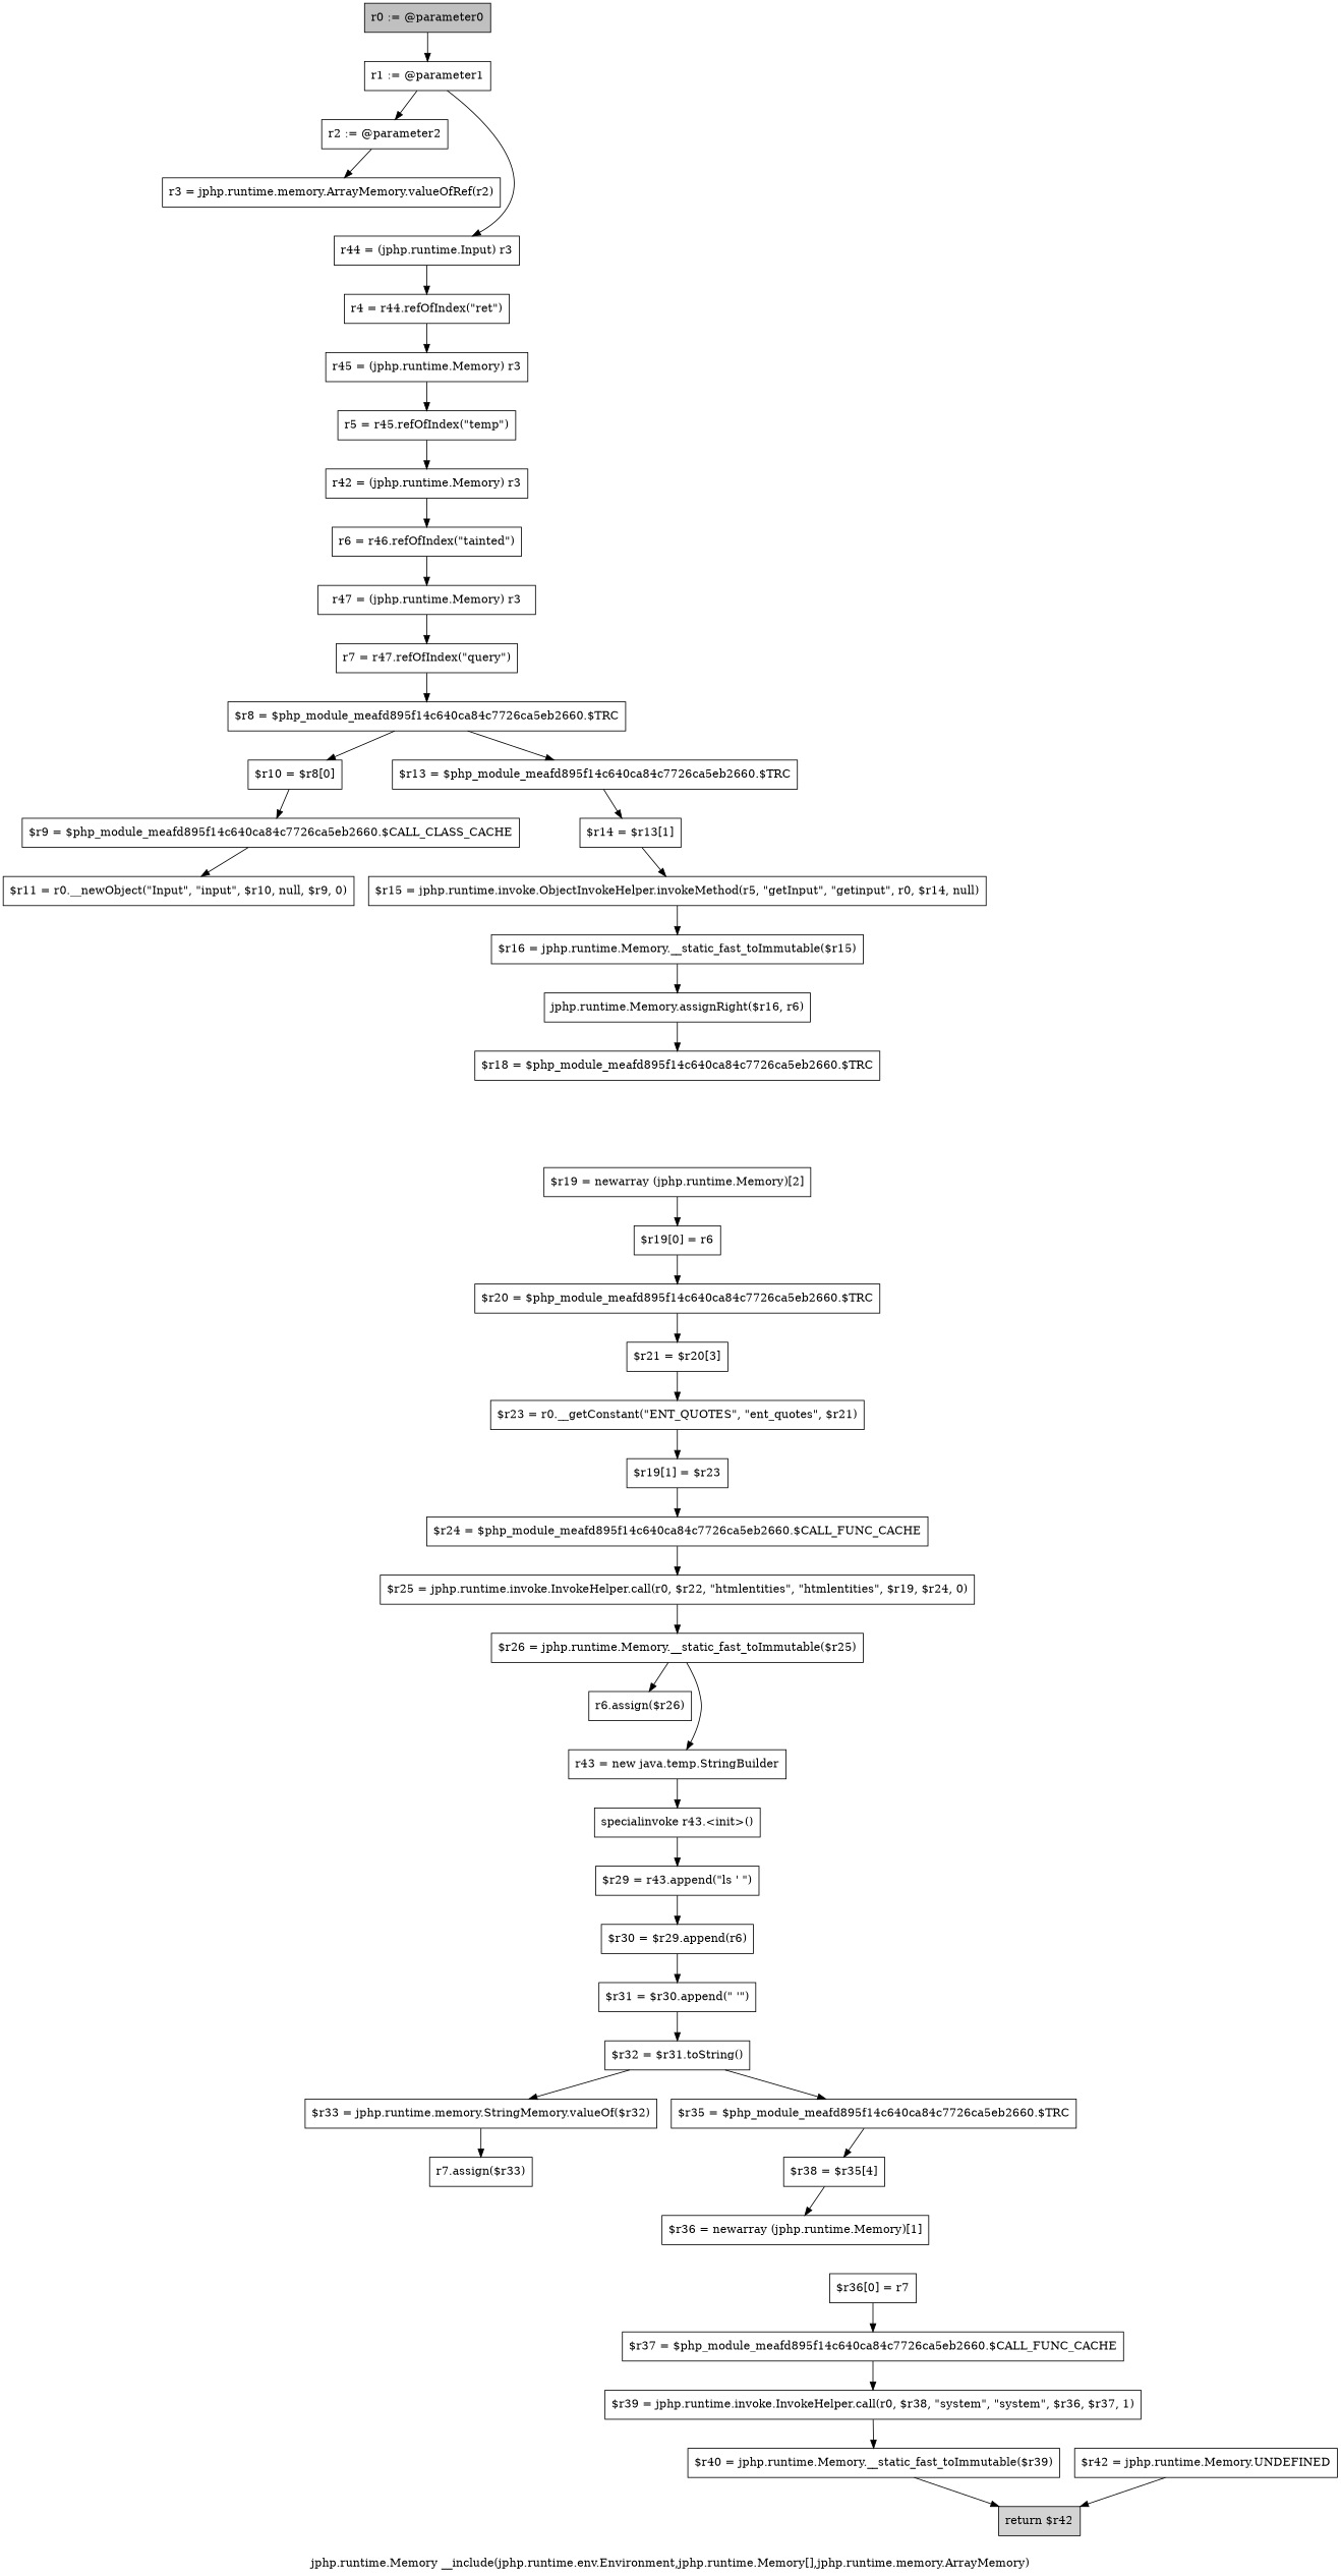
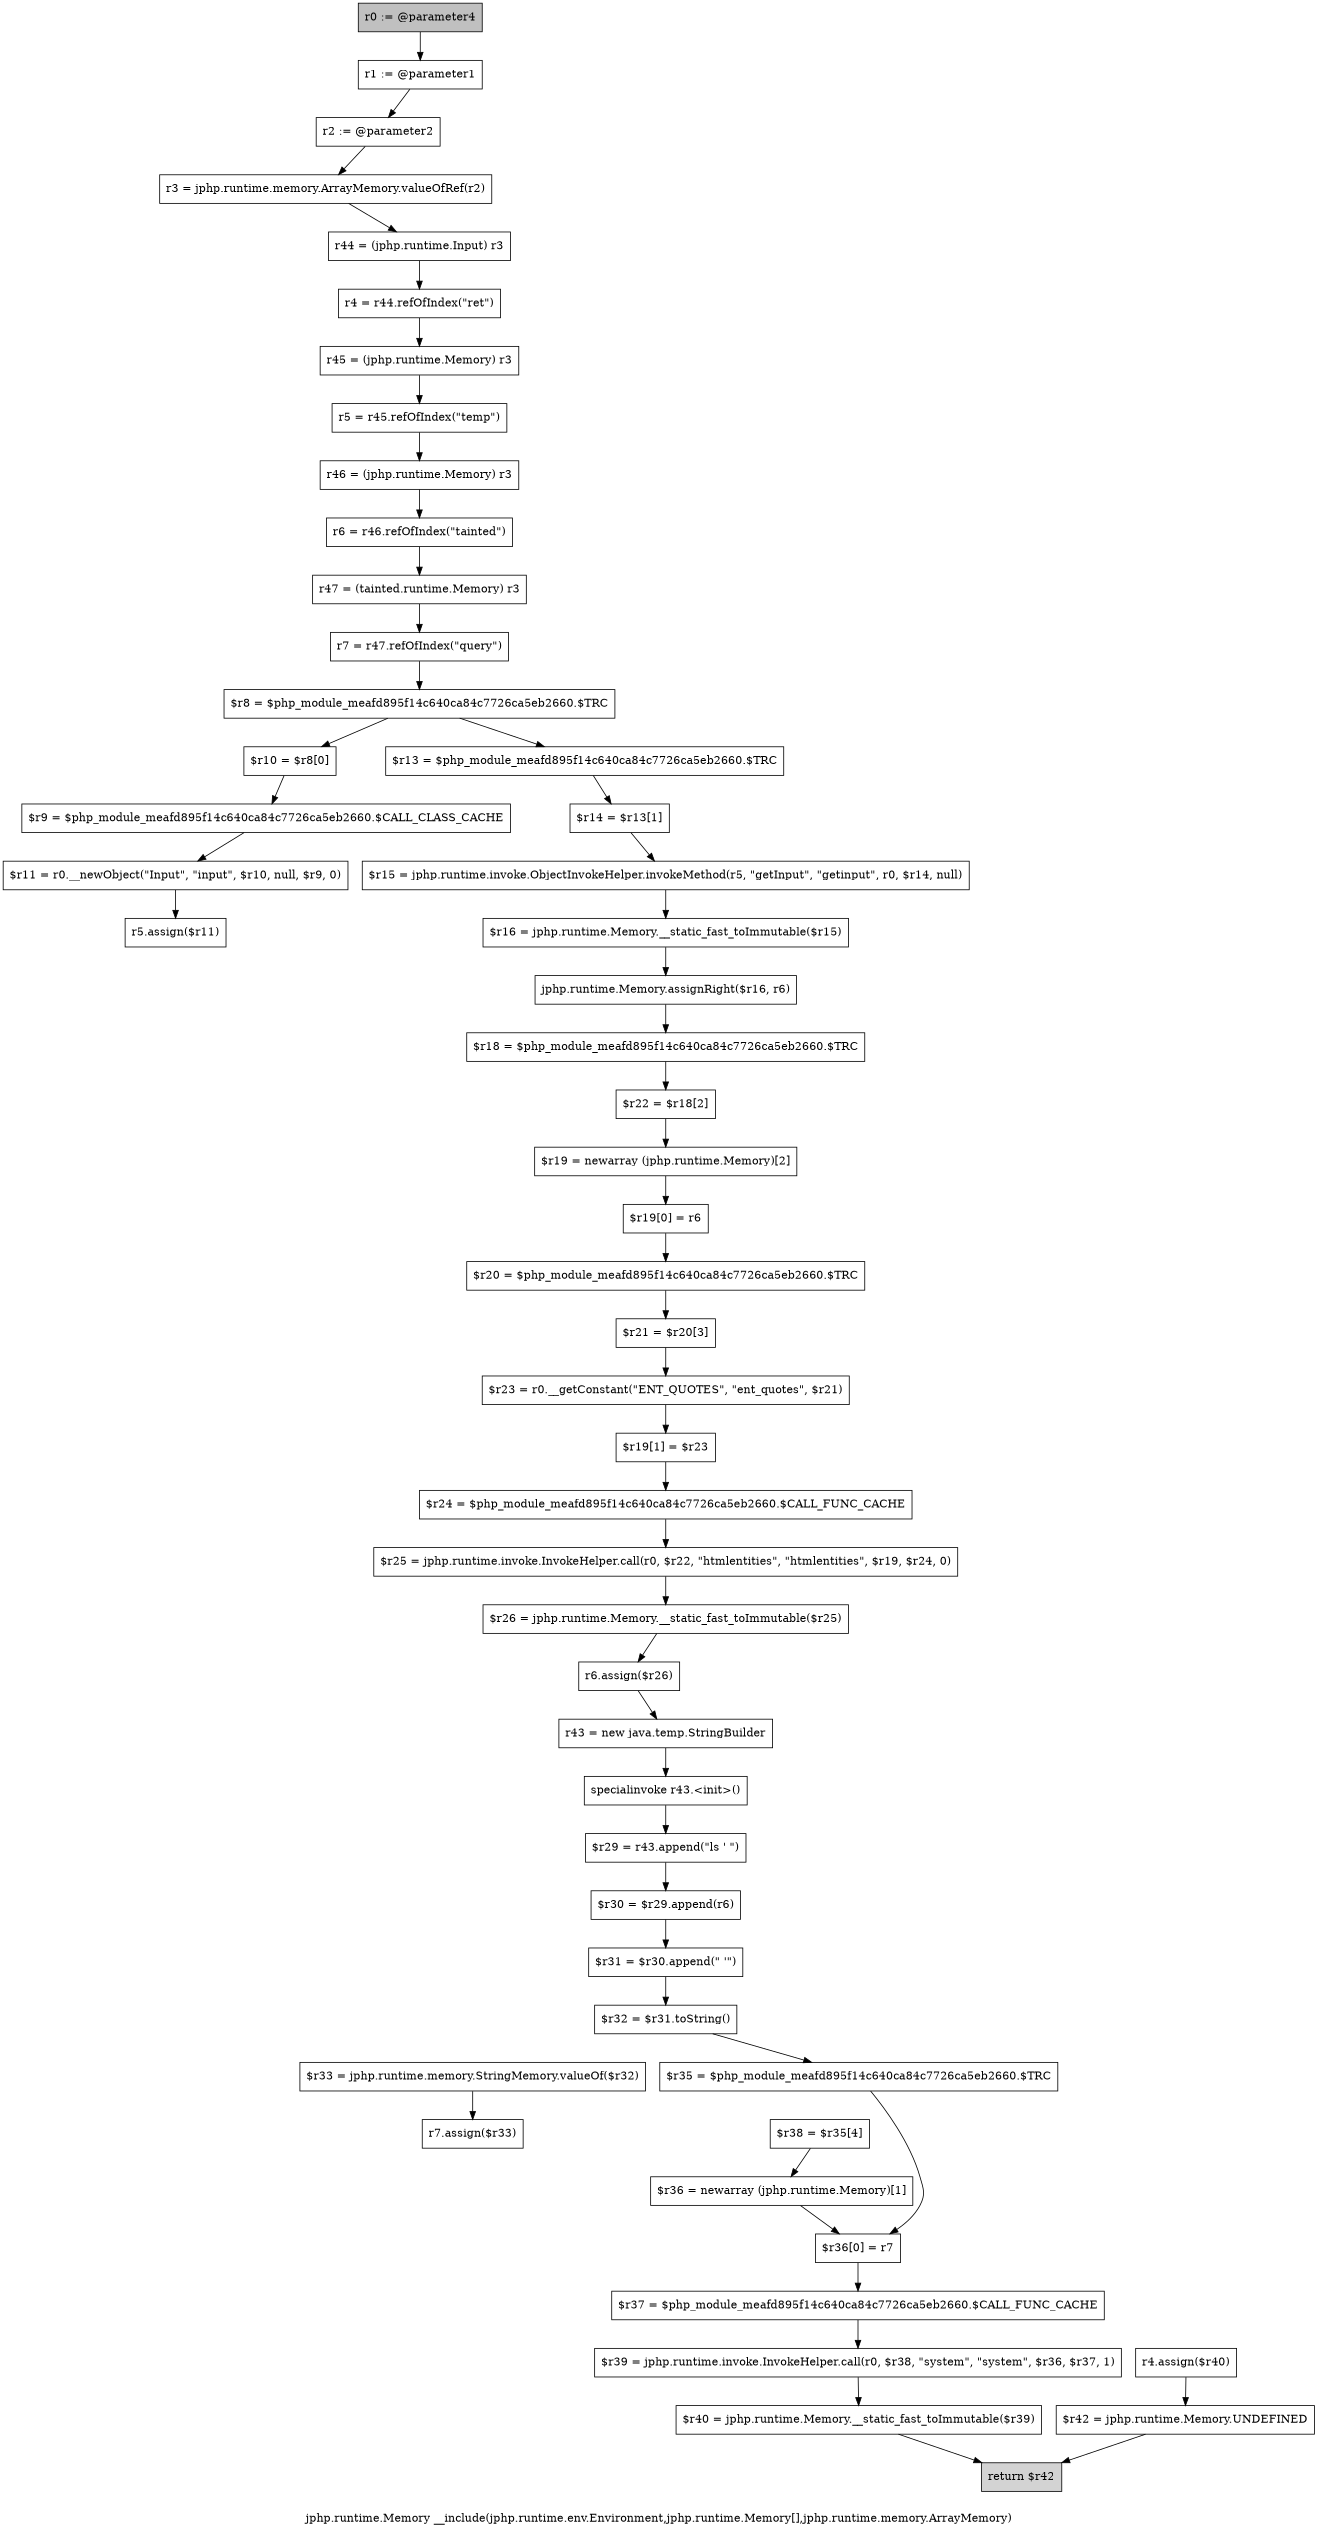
  digraph {
    label="jphp.runtime.Memory __include(jphp.runtime.env.Environment,jphp.runtime.Memory[],jphp.runtime.memory.ArrayMemory)"
    node [shape=box]
-   n1 [fillcolor=gray label="r0 := @parameter0" style=filled]
+   n1 [fillcolor=gray label="r0 := @parameter4" style=filled]
    n2 [label="r1 := @parameter1"]
    n3 [label="r2 := @parameter2"]
    n4 [label="r3 = jphp.runtime.memory.ArrayMemory.valueOfRef(r2)"]
    n5 [label="r44 = (jphp.runtime.Input) r3"]
    n6 [label="r4 = r44.refOfIndex(\"ret\")"]
    n7 [label="r45 = (jphp.runtime.Memory) r3"]
    n8 [label="r5 = r45.refOfIndex(\"temp\")"]
-   n9 [label="r42 = (jphp.runtime.Memory) r3"]
+   n9 [label="r46 = (jphp.runtime.Memory) r3"]
    n10 [label="r6 = r46.refOfIndex(\"tainted\")"]
-   n11 [label="r47 = (jphp.runtime.Memory) r3"]
+   n11 [label="r47 = (tainted.runtime.Memory) r3"]
    n12 [label="r7 = r47.refOfIndex(\"query\")"]
    n13 [label="$r8 = $php_module_meafd895f14c640ca84c7726ca5eb2660.$TRC"]
    n14 [label="$r10 = $r8[0]"]
    n15 [label="$r13 = $php_module_meafd895f14c640ca84c7726ca5eb2660.$TRC"]
    n16 [label="$r9 = $php_module_meafd895f14c640ca84c7726ca5eb2660.$CALL_CLASS_CACHE"]
    n17 [label="$r11 = r0.__newObject(\"Input\", \"input\", $r10, null, $r9, 0)"]
+   n18 [label="r5.assign($r11)"]
    n19 [label="$r14 = $r13[1]"]
    n20 [label="$r15 = jphp.runtime.invoke.ObjectInvokeHelper.invokeMethod(r5, \"getInput\", \"getinput\", r0, $r14, null)"]
    n21 [label="$r16 = jphp.runtime.Memory.__static_fast_toImmutable($r15)"]
    n22 [label="jphp.runtime.Memory.assignRight($r16, r6)"]
    n23 [label="$r18 = $php_module_meafd895f14c640ca84c7726ca5eb2660.$TRC"]
+   n24 [label="$r22 = $r18[2]"]
    n25 [label="$r19 = newarray (jphp.runtime.Memory)[2]"]
    n26 [label="$r19[0] = r6"]
    n27 [label="$r20 = $php_module_meafd895f14c640ca84c7726ca5eb2660.$TRC"]
    n28 [label="$r21 = $r20[3]"]
    n29 [label="$r23 = r0.__getConstant(\"ENT_QUOTES\", \"ent_quotes\", $r21)"]
    n30 [label="$r19[1] = $r23"]
    n31 [label="$r24 = $php_module_meafd895f14c640ca84c7726ca5eb2660.$CALL_FUNC_CACHE"]
    n32 [label="$r25 = jphp.runtime.invoke.InvokeHelper.call(r0, $r22, \"htmlentities\", \"htmlentities\", $r19, $r24, 0)"]
    n33 [label="$r26 = jphp.runtime.Memory.__static_fast_toImmutable($r25)"]
    n34 [label="r6.assign($r26)"]
    n35 [label="r43 = new java.temp.StringBuilder"]
    n36 [label="specialinvoke r43.<init>()"]
    n37 [label="$r29 = r43.append(\"ls \' \")"]
    n38 [label="$r30 = $r29.append(r6)"]
    n39 [label="$r31 = $r30.append(\" \'\")"]
    n40 [label="$r32 = $r31.toString()"]
    n41 [label="$r33 = jphp.runtime.memory.StringMemory.valueOf($r32)"]
    n42 [label="$r35 = $php_module_meafd895f14c640ca84c7726ca5eb2660.$TRC"]
    n43 [label="r7.assign($r33)"]
    n44 [label="$r38 = $r35[4]"]
    n45 [label="$r36 = newarray (jphp.runtime.Memory)[1]"]
    n46 [label="$r36[0] = r7"]
    n47 [label="$r37 = $php_module_meafd895f14c640ca84c7726ca5eb2660.$CALL_FUNC_CACHE"]
    n48 [label="$r39 = jphp.runtime.invoke.InvokeHelper.call(r0, $r38, \"system\", \"system\", $r36, $r37, 1)"]
    n49 [label="$r40 = jphp.runtime.Memory.__static_fast_toImmutable($r39)"]
    n50 [fillcolor=lightgray label="return $r42" style=filled]
+   n51 [label="r4.assign($r40)"]
    n52 [label="$r42 = jphp.runtime.Memory.UNDEFINED"]
    n1 -> n2
    n2 -> n3
    n3 -> n4
-   n2 -> n5
+   n4 -> n5
    n5 -> n6
    n6 -> n7
    n7 -> n8
    n8 -> n9
    n9 -> n10
    n10 -> n11
    n11 -> n12
    n12 -> n13
    n13 -> n14
    n13 -> n15
    n14 -> n16
    n15 -> n19
    n16 -> n17
+   n17 -> n18
    n19 -> n20
    n20 -> n21
    n21 -> n22
    n22 -> n23
+   n23 -> n24
+   n24 -> n25
    n25 -> n26
    n26 -> n27
    n27 -> n28
    n28 -> n29
    n29 -> n30
    n30 -> n31
    n31 -> n32
    n32 -> n33
    n33 -> n34
-   n33 -> n35
+   n34 -> n35
    n35 -> n36
    n36 -> n37
    n37 -> n38
    n38 -> n39
    n39 -> n40
-   n40 -> n41
    n40 -> n42
    n41 -> n43
-   n42 -> n44
+   n42 -> n46
    n44 -> n45
+   n45 -> n46
    n46 -> n47
    n47 -> n48
    n48 -> n49
    n49 -> n50
+   n51 -> n52
    n52 -> n50
  }
